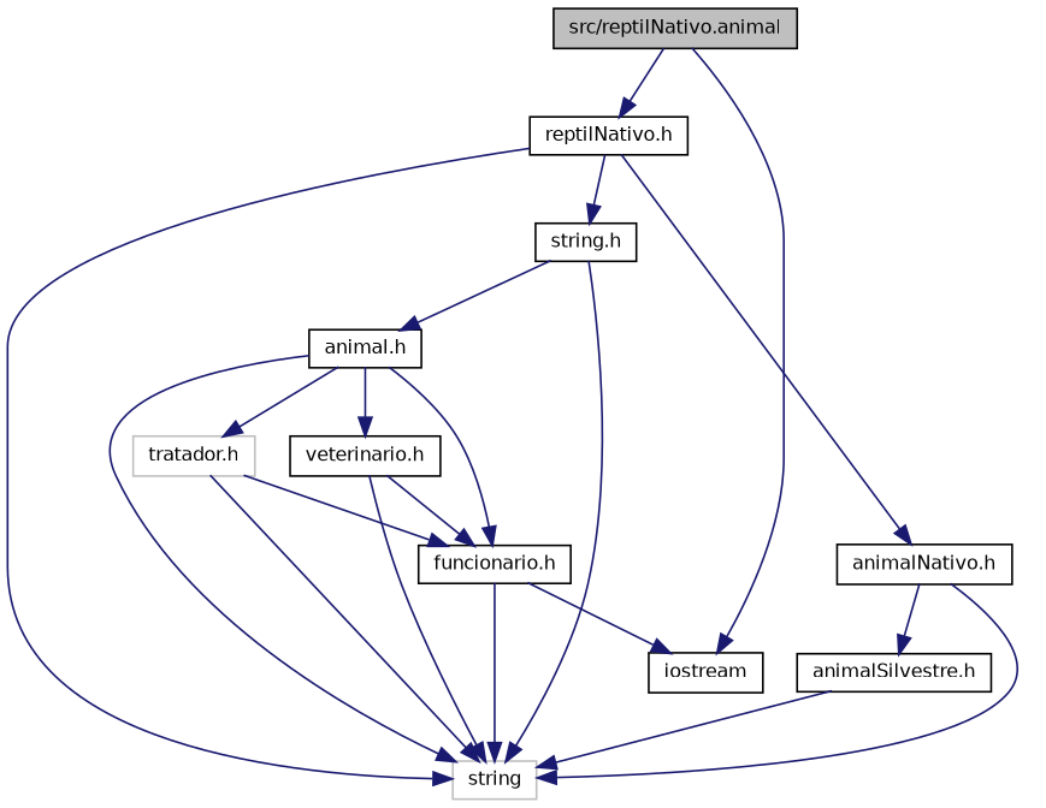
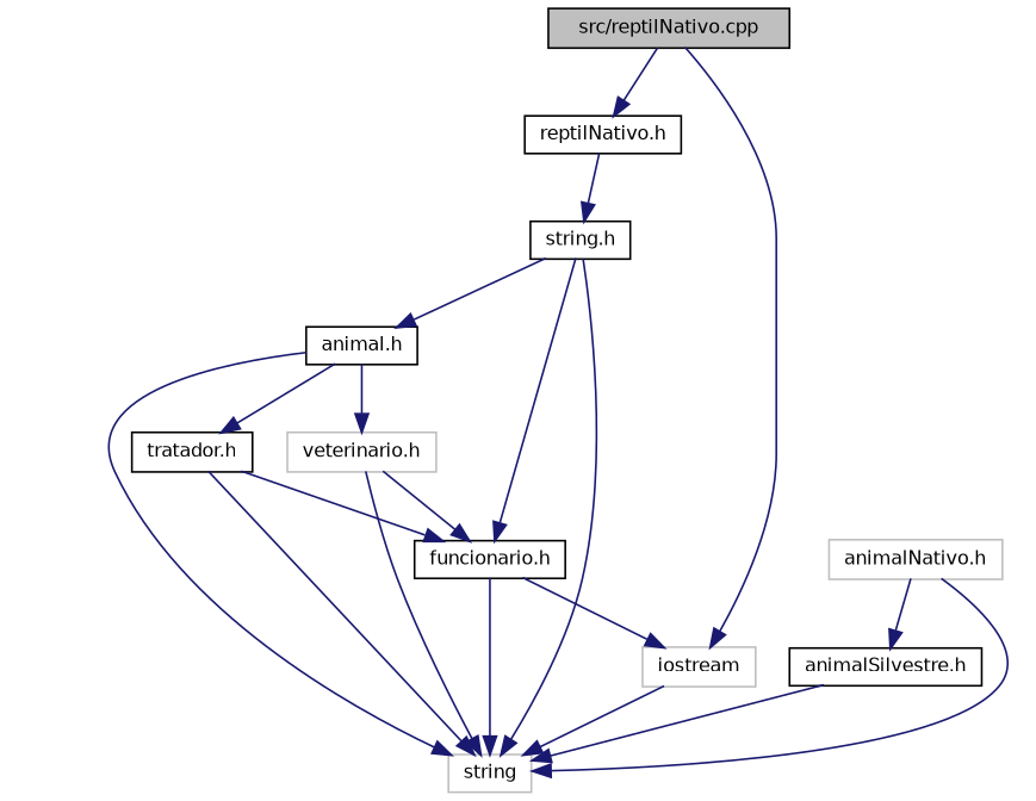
  digraph {
    node [color=black fillcolor=white fontname=Helvetica fontsize=10 shape=record style=filled]
    edge [color=midnightblue fontname=Helvetica fontsize=10 labelfontname=Helvetica labelfontsize=10 style=solid]
-   n1 [fillcolor=grey75 fontcolor=black height=0.2 label="src/reptilNativo.animal" width=0.4]
-   n2 [height=0.2 label=iostream width=0.4]
+   n1 [fillcolor=grey75 fontcolor=black height=0.2 label="src/reptilNativo.cpp" width=0.4]
+   n2 [color=grey75 height=0.2 label=iostream width=0.4]
    n3 [height=0.2 label="reptilNativo.h" width=0.4]
    n4 [color=grey75 height=0.2 label=string width=0.4]
    n5 [height=0.2 label="string.h" width=0.4]
-   n6 [height=0.2 label="animalNativo.h" width=0.4]
+   n6 [color=grey75 height=0.2 label="animalNativo.h" width=0.4]
    n7 [height=0.2 label="animal.h" width=0.4]
    n8 [height=0.2 label="animalSilvestre.h" width=0.4]
    n9 [height=0.2 label="funcionario.h" width=0.4]
-   n10 [height=0.2 label="veterinario.h" width=0.4]
-   n11 [color=grey75 height=0.2 label="tratador.h" width=0.4]
+   n10 [color=grey75 height=0.2 label="veterinario.h" width=0.4]
+   n11 [height=0.2 label="tratador.h" width=0.4]
    n1 -> n2
    n1 -> n3
-   n3 -> n4
+   n2 -> n4
    n3 -> n5
-   n3 -> n6
    n5 -> n4
    n5 -> n7
    n6 -> n4
    n6 -> n8
    n7 -> n4
-   n7 -> n9
+   n5 -> n9
    n7 -> n10
    n7 -> n11
    n8 -> n4
    n9 -> n2
    n9 -> n4
    n10 -> n4
    n10 -> n9
    n11 -> n4
    n11 -> n9
  }
